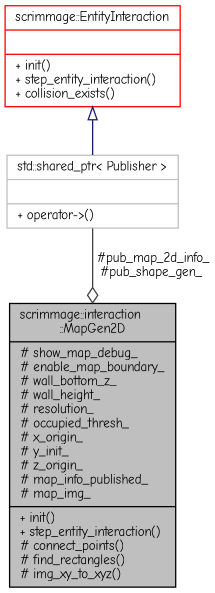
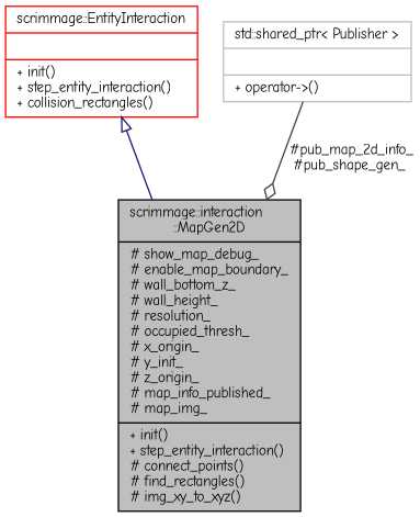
  digraph {
    fontname="Comic Neue"
    node [fillcolor=white fontname="Comic Neue" fontsize=10 shape=record style=filled]
    edge [fontname="Comic Neue" fontsize=10 labelfontname=Helvetica labelfontsize=10 style=solid]
    n1 [color=black fillcolor=grey75 fontcolor=black height=0.2 label="{scrimmage::interaction\l::MapGen2D\n|# show_map_debug_\l# enable_map_boundary_\l# wall_bottom_z_\l# wall_height_\l# resolution_\l# occupied_thresh_\l# x_origin_\l# y_init_\l# z_origin_\l# map_info_published_\l# map_img_\l|+ init()\l+ step_entity_interaction()\l# connect_points()\l# find_rectangles()\l# img_xy_to_xyz()\l}" width=0.4]
-   n2 [color=red height=0.2 label="{scrimmage::EntityInteraction\n||+ init()\l+ step_entity_interaction()\l+ collision_exists()\l}" width=0.4]
+   n2 [color=red height=0.2 label="{scrimmage::EntityInteraction\n||+ init()\l+ step_entity_interaction()\l+ collision_rectangles()\l}" width=0.4]
    n3 [color=grey75 height=0.2 label="{std::shared_ptr\< Publisher \>\n||+ operator-\>()\l}" width=0.4]
-   n2 -> n3 [arrowtail=onormal color=midnightblue dir=back]
+   n2 -> n1 [arrowtail=onormal color=midnightblue dir=back]
    n3 -> n1 [arrowhead=odiamond color=grey25 label=" #pub_map_2d_info_\n#pub_shape_gen_"]
  }
